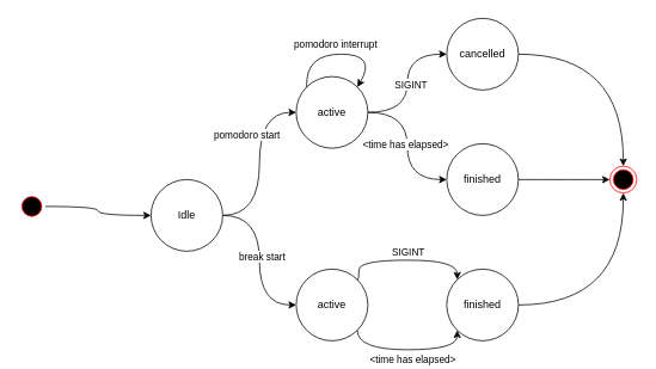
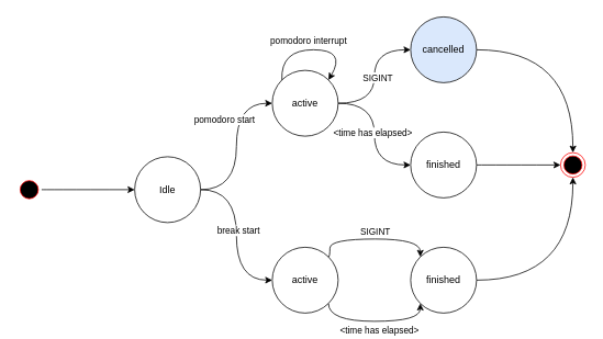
  <mxCell id="0" />
  <mxCell id="1" parent="0" />
  <mxCell id="2" style="edgeStyle=orthogonalEdgeStyle;curved=1;orthogonalLoop=1;jettySize=auto;html=1;strokeColor=#000000;" parent="1" source="3" target="15" edge="1"><mxGeometry relative="1" as="geometry" /></mxCell>
  <mxCell id="3" value="" style="ellipse;html=1;shape=startState;fillColor=#000000;strokeColor=#ff0000;" parent="1" vertex="1"><mxGeometry x="20" y="215" width="30" height="30" as="geometry" /></mxCell>
  <mxCell id="4" value="" style="ellipse;html=1;shape=endState;fillColor=#000000;strokeColor=#ff0000;" parent="1" vertex="1"><mxGeometry x="680" y="185" width="30" height="30" as="geometry" /></mxCell>
  <mxCell id="5" style="edgeStyle=orthogonalEdgeStyle;curved=1;orthogonalLoop=1;jettySize=auto;html=1;strokeColor=#000000;" parent="1" source="9" target="19" edge="1"><mxGeometry relative="1" as="geometry" /></mxCell>
  <mxCell id="6" value="SIGINT" style="edgeLabel;html=1;align=center;verticalAlign=middle;resizable=0;points=[];" parent="5" vertex="1" connectable="0"><mxGeometry x="-0.002" y="-3" relative="1" as="geometry"><mxPoint as="offset" /></mxGeometry></mxCell>
  <mxCell id="7" style="edgeStyle=orthogonalEdgeStyle;curved=1;orthogonalLoop=1;jettySize=auto;html=1;strokeColor=#000000;" parent="1" source="9" target="17" edge="1"><mxGeometry relative="1" as="geometry" /></mxCell>
  <mxCell id="8" value="&amp;lt;time has elapsed&amp;gt;" style="edgeLabel;html=1;align=center;verticalAlign=middle;resizable=0;points=[];" parent="7" vertex="1" connectable="0"><mxGeometry x="-0.031" y="-3" relative="1" as="geometry"><mxPoint as="offset" /></mxGeometry></mxCell>
  <mxCell id="9" value="active" style="ellipse;whiteSpace=wrap;html=1;aspect=fixed;" parent="1" vertex="1"><mxGeometry x="330" y="85" width="80" height="80" as="geometry" /></mxCell>
  <mxCell id="10" value="pomodoro interrupt" style="endArrow=classic;html=1;exitX=0;exitY=0;exitDx=0;exitDy=0;entryX=1;entryY=0;entryDx=0;entryDy=0;curved=1;" parent="1" source="9" target="9" edge="1"><mxGeometry x="-0.058" y="10" width="50" height="50" relative="1" as="geometry"><mxPoint x="360" y="190" as="sourcePoint" /><mxPoint x="410" y="140" as="targetPoint" /><Array as="points"><mxPoint x="340" y="60" /><mxPoint x="420" y="60" /></Array><mxPoint x="-4" y="-1" as="offset" /></mxGeometry></mxCell>
  <mxCell id="11" style="edgeStyle=orthogonalEdgeStyle;curved=1;orthogonalLoop=1;jettySize=auto;html=1;strokeColor=#000000;entryX=0;entryY=0.5;entryDx=0;entryDy=0;" parent="1" source="15" target="9" edge="1"><mxGeometry relative="1" as="geometry" /></mxCell>
  <mxCell id="12" value="pomodoro start" style="edgeLabel;html=1;align=center;verticalAlign=middle;resizable=0;points=[];" parent="11" vertex="1" connectable="0"><mxGeometry x="0.2" y="1" relative="1" as="geometry"><mxPoint x="-14" y="-14" as="offset" /></mxGeometry></mxCell>
  <mxCell id="13" style="edgeStyle=orthogonalEdgeStyle;curved=1;orthogonalLoop=1;jettySize=auto;html=1;strokeColor=#000000;entryX=0;entryY=0.5;entryDx=0;entryDy=0;entryPerimeter=0;" parent="1" source="15" target="22" edge="1"><mxGeometry relative="1" as="geometry" /></mxCell>
  <mxCell id="14" value="break start" style="edgeLabel;html=1;align=center;verticalAlign=middle;resizable=0;points=[];" parent="13" vertex="1" connectable="0"><mxGeometry x="-0.052" y="2" relative="1" as="geometry"><mxPoint as="offset" /></mxGeometry></mxCell>
- <mxCell id="15" value="Idle" style="ellipse;whiteSpace=wrap;html=1;aspect=fixed;" parent="1" vertex="1"><mxGeometry x="168" y="200" width="80" height="80" as="geometry" /></mxCell>
+ <mxCell id="15" value="Idle" style="ellipse;whiteSpace=wrap;html=1;aspect=fixed;" parent="1" vertex="1"><mxGeometry x="163" y="190" width="80" height="80" as="geometry" /></mxCell>
  <mxCell id="16" style="edgeStyle=orthogonalEdgeStyle;curved=1;orthogonalLoop=1;jettySize=auto;html=1;entryX=0;entryY=0.5;entryDx=0;entryDy=0;strokeColor=#000000;" parent="1" source="17" target="4" edge="1"><mxGeometry relative="1" as="geometry" /></mxCell>
  <mxCell id="17" value="finished" style="ellipse;whiteSpace=wrap;html=1;aspect=fixed;" parent="1" vertex="1"><mxGeometry x="498" y="160" width="80" height="80" as="geometry" /></mxCell>
  <mxCell id="18" style="edgeStyle=orthogonalEdgeStyle;curved=1;orthogonalLoop=1;jettySize=auto;html=1;strokeColor=#000000;entryX=0.5;entryY=0;entryDx=0;entryDy=0;" parent="1" source="19" target="4" edge="1"><mxGeometry relative="1" as="geometry"><mxPoint x="650" y="125" as="targetPoint" /></mxGeometry></mxCell>
- <mxCell id="19" value="cancelled" style="ellipse;whiteSpace=wrap;html=1;aspect=fixed;" parent="1" vertex="1"><mxGeometry x="498" y="20" width="80" height="80" as="geometry" /></mxCell>
+ <mxCell id="19" value="cancelled" style="ellipse;whiteSpace=wrap;html=1;aspect=fixed;fillColor=#dae8fc;" parent="1" vertex="1"><mxGeometry x="498" y="20" width="80" height="80" as="geometry" /></mxCell>
  <mxCell id="20" style="edgeStyle=orthogonalEdgeStyle;curved=1;orthogonalLoop=1;jettySize=auto;html=1;strokeColor=#000000;entryX=0;entryY=1;entryDx=0;entryDy=0;exitX=1;exitY=1;exitDx=0;exitDy=0;" parent="1" source="22" target="24" edge="1"><mxGeometry relative="1" as="geometry"><Array as="points"><mxPoint x="398" y="390" /><mxPoint x="510" y="390" /></Array></mxGeometry></mxCell>
  <mxCell id="21" value="&amp;lt;time has elapsed&amp;gt;" style="edgeLabel;html=1;align=center;verticalAlign=middle;resizable=0;points=[];" parent="20" vertex="1" connectable="0"><mxGeometry x="0.134" relative="1" as="geometry"><mxPoint x="-5" y="10" as="offset" /></mxGeometry></mxCell>
  <mxCell id="22" value="active" style="ellipse;whiteSpace=wrap;html=1;aspect=fixed;" parent="1" vertex="1"><mxGeometry x="330" y="300" width="80" height="80" as="geometry" /></mxCell>
  <mxCell id="23" style="edgeStyle=orthogonalEdgeStyle;curved=1;orthogonalLoop=1;jettySize=auto;html=1;entryX=0.5;entryY=1;entryDx=0;entryDy=0;strokeColor=#000000;" parent="1" source="24" target="4" edge="1"><mxGeometry relative="1" as="geometry" /></mxCell>
  <mxCell id="24" value="finished" style="ellipse;whiteSpace=wrap;html=1;aspect=fixed;" parent="1" vertex="1"><mxGeometry x="498" y="300" width="80" height="80" as="geometry" /></mxCell>
  <mxCell id="25" style="edgeStyle=orthogonalEdgeStyle;curved=1;orthogonalLoop=1;jettySize=auto;html=1;strokeColor=#000000;entryX=0;entryY=0;entryDx=0;entryDy=0;" edge="1" parent="1" target="24"><mxGeometry relative="1" as="geometry"><mxPoint x="398" y="312" as="sourcePoint" /><mxPoint x="508" y="70" as="targetPoint" /><Array as="points"><mxPoint x="400" y="312" /><mxPoint x="400" y="290" /><mxPoint x="510" y="290" /></Array></mxGeometry></mxCell>
  <mxCell id="26" value="SIGINT" style="edgeLabel;html=1;align=center;verticalAlign=middle;resizable=0;points=[];" vertex="1" connectable="0" parent="25"><mxGeometry x="-0.002" y="-3" relative="1" as="geometry"><mxPoint y="-13" as="offset" /></mxGeometry></mxCell>
